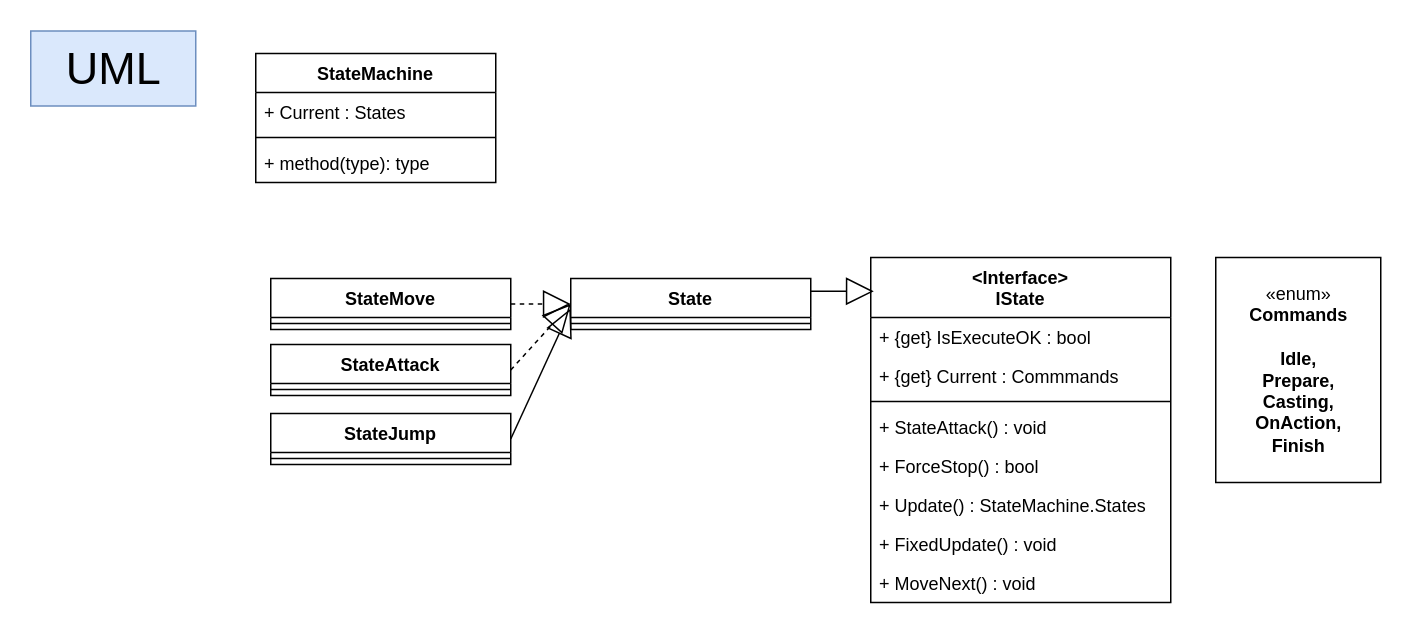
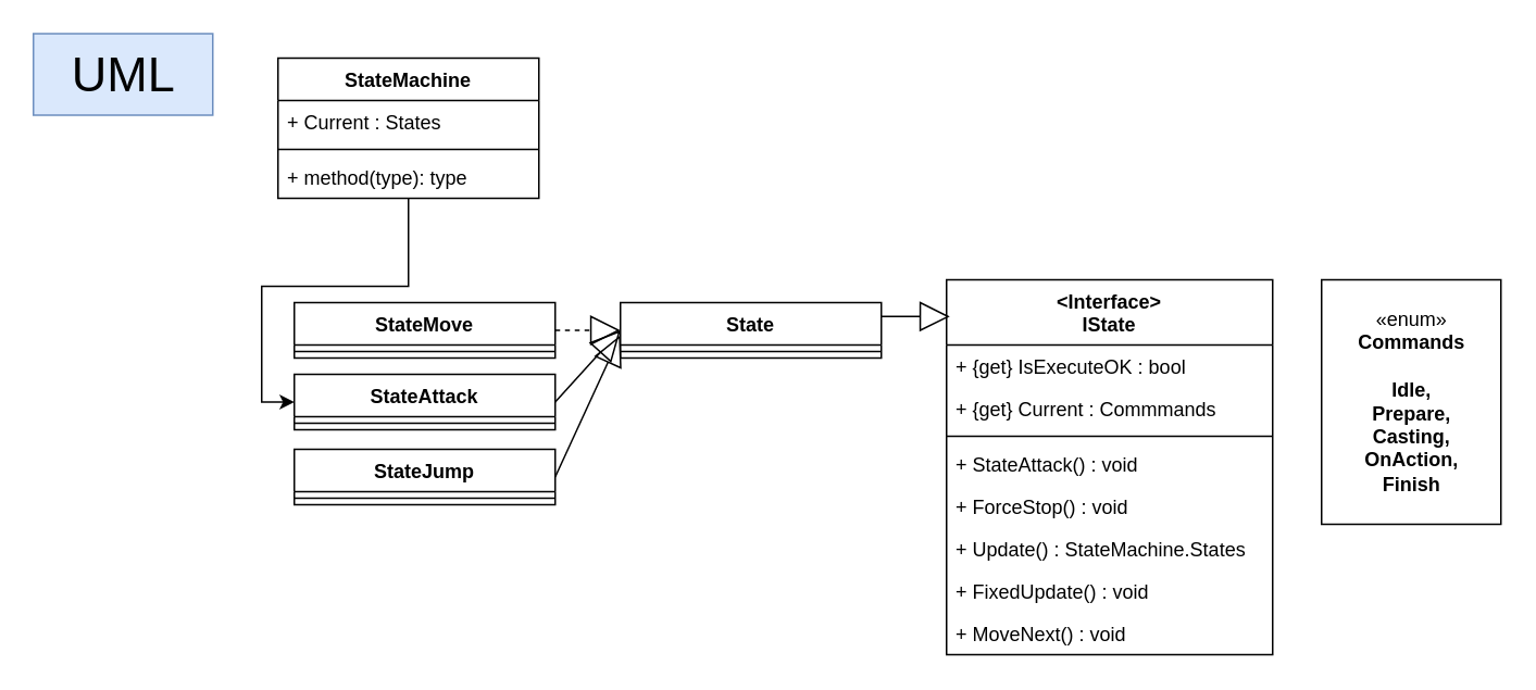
  <mxCell id="0" />
  <mxCell id="1" parent="0" />
+ <mxCell id="2" style="edgeStyle=orthogonalEdgeStyle;rounded=0;orthogonalLoop=1;jettySize=auto;html=1;entryX=0;entryY=0.5;entryDx=0;entryDy=0;fontSize=12;" edge="1" parent="1" source="3" target="21"><mxGeometry relative="1" as="geometry" /></mxCell>
  <mxCell id="3" value="StateMachine" style="swimlane;fontStyle=1;align=center;verticalAlign=top;childLayout=stackLayout;horizontal=1;startSize=26;horizontalStack=0;resizeParent=1;resizeParentMax=0;resizeLast=0;collapsible=1;marginBottom=0;" vertex="1" parent="1"><mxGeometry x="170" y="35" width="160" height="86" as="geometry" /></mxCell>
  <mxCell id="4" value="+ Current : States" style="text;strokeColor=none;fillColor=none;align=left;verticalAlign=top;spacingLeft=4;spacingRight=4;overflow=hidden;rotatable=0;points=[[0,0.5],[1,0.5]];portConstraint=eastwest;" vertex="1" parent="3"><mxGeometry y="26" width="160" height="26" as="geometry" /></mxCell>
  <mxCell id="5" value="" style="line;strokeWidth=1;fillColor=none;align=left;verticalAlign=middle;spacingTop=-1;spacingLeft=3;spacingRight=3;rotatable=0;labelPosition=right;points=[];portConstraint=eastwest;strokeColor=inherit;" vertex="1" parent="3"><mxGeometry y="52" width="160" height="8" as="geometry" /></mxCell>
  <mxCell id="6" value="+ method(type): type" style="text;strokeColor=none;fillColor=none;align=left;verticalAlign=top;spacingLeft=4;spacingRight=4;overflow=hidden;rotatable=0;points=[[0,0.5],[1,0.5]];portConstraint=eastwest;" vertex="1" parent="3"><mxGeometry y="60" width="160" height="26" as="geometry" /></mxCell>
  <mxCell id="7" value="&lt;font style=&quot;font-size: 30px;&quot;&gt;UML&lt;/font&gt;" style="html=1;fillColor=#dae8fc;strokeColor=#6c8ebf;" vertex="1" parent="1"><mxGeometry x="20" y="20" width="110" height="50" as="geometry" /></mxCell>
  <mxCell id="8" value="State" style="swimlane;fontStyle=1;align=center;verticalAlign=top;childLayout=stackLayout;horizontal=1;startSize=26;horizontalStack=0;resizeParent=1;resizeParentMax=0;resizeLast=0;collapsible=1;marginBottom=0;" vertex="1" parent="1"><mxGeometry x="380" y="185" width="160" height="34" as="geometry" /></mxCell>
  <mxCell id="9" value="" style="line;strokeWidth=1;fillColor=none;align=left;verticalAlign=middle;spacingTop=-1;spacingLeft=3;spacingRight=3;rotatable=0;labelPosition=right;points=[];portConstraint=eastwest;strokeColor=inherit;" vertex="1" parent="8"><mxGeometry y="26" width="160" height="8" as="geometry" /></mxCell>
  <mxCell id="10" value="&lt;Interface&gt;&#10;IState" style="swimlane;fontStyle=1;align=center;verticalAlign=top;childLayout=stackLayout;horizontal=1;startSize=40;horizontalStack=0;resizeParent=1;resizeParentMax=0;resizeLast=0;collapsible=1;marginBottom=0;" vertex="1" parent="1"><mxGeometry x="580" y="171" width="200" height="230" as="geometry" /></mxCell>
  <mxCell id="11" value="+ {get} IsExecuteOK : bool" style="text;strokeColor=none;fillColor=none;align=left;verticalAlign=top;spacingLeft=4;spacingRight=4;overflow=hidden;rotatable=0;points=[[0,0.5],[1,0.5]];portConstraint=eastwest;" vertex="1" parent="10"><mxGeometry y="40" width="200" height="26" as="geometry" /></mxCell>
  <mxCell id="12" value="+ {get} Current : Commmands" style="text;strokeColor=none;fillColor=none;align=left;verticalAlign=top;spacingLeft=4;spacingRight=4;overflow=hidden;rotatable=0;points=[[0,0.5],[1,0.5]];portConstraint=eastwest;" vertex="1" parent="10"><mxGeometry y="66" width="200" height="26" as="geometry" /></mxCell>
  <mxCell id="13" value="" style="line;strokeWidth=1;fillColor=none;align=left;verticalAlign=middle;spacingTop=-1;spacingLeft=3;spacingRight=3;rotatable=0;labelPosition=right;points=[];portConstraint=eastwest;strokeColor=inherit;" vertex="1" parent="10"><mxGeometry y="92" width="200" height="8" as="geometry" /></mxCell>
  <mxCell id="14" value="+ StateAttack() : void" style="text;strokeColor=none;fillColor=none;align=left;verticalAlign=top;spacingLeft=4;spacingRight=4;overflow=hidden;rotatable=0;points=[[0,0.5],[1,0.5]];portConstraint=eastwest;" vertex="1" parent="10"><mxGeometry y="100" width="200" height="26" as="geometry" /></mxCell>
- <mxCell id="15" value="+ ForceStop() : bool" style="text;strokeColor=none;fillColor=none;align=left;verticalAlign=top;spacingLeft=4;spacingRight=4;overflow=hidden;rotatable=0;points=[[0,0.5],[1,0.5]];portConstraint=eastwest;" vertex="1" parent="10"><mxGeometry y="126" width="200" height="26" as="geometry" /></mxCell>
+ <mxCell id="15" value="+ ForceStop() : void" style="text;strokeColor=none;fillColor=none;align=left;verticalAlign=top;spacingLeft=4;spacingRight=4;overflow=hidden;rotatable=0;points=[[0,0.5],[1,0.5]];portConstraint=eastwest;" vertex="1" parent="10"><mxGeometry y="126" width="200" height="26" as="geometry" /></mxCell>
  <mxCell id="16" value="+ Update() : StateMachine.States" style="text;strokeColor=none;fillColor=none;align=left;verticalAlign=top;spacingLeft=4;spacingRight=4;overflow=hidden;rotatable=0;points=[[0,0.5],[1,0.5]];portConstraint=eastwest;" vertex="1" parent="10"><mxGeometry y="152" width="200" height="26" as="geometry" /></mxCell>
  <mxCell id="17" value="+ FixedUpdate() : void" style="text;strokeColor=none;fillColor=none;align=left;verticalAlign=top;spacingLeft=4;spacingRight=4;overflow=hidden;rotatable=0;points=[[0,0.5],[1,0.5]];portConstraint=eastwest;" vertex="1" parent="10"><mxGeometry y="178" width="200" height="26" as="geometry" /></mxCell>
  <mxCell id="18" value="+ MoveNext() : void" style="text;strokeColor=none;fillColor=none;align=left;verticalAlign=top;spacingLeft=4;spacingRight=4;overflow=hidden;rotatable=0;points=[[0,0.5],[1,0.5]];portConstraint=eastwest;" vertex="1" parent="10"><mxGeometry y="204" width="200" height="26" as="geometry" /></mxCell>
  <mxCell id="19" value="«enum»&lt;br style=&quot;font-size: 12px;&quot;&gt;&lt;b style=&quot;font-size: 12px;&quot;&gt;Commands&lt;br&gt;&lt;br&gt;Idle,&lt;br&gt;&lt;/b&gt;&lt;b style=&quot;font-size: 12px;&quot;&gt;Prepare,&lt;br&gt;Casting,&lt;br&gt;OnAction,&lt;br&gt;Finish&lt;br&gt;&lt;/b&gt;" style="html=1;fontSize=12;" vertex="1" parent="1"><mxGeometry x="810" y="171" width="110" height="150" as="geometry" /></mxCell>
  <mxCell id="20" value="" style="endArrow=block;endSize=16;endFill=0;html=1;rounded=0;fontSize=12;exitX=1;exitY=0.25;exitDx=0;exitDy=0;entryX=0.01;entryY=0.098;entryDx=0;entryDy=0;entryPerimeter=0;" edge="1" parent="1" source="8" target="10"><mxGeometry width="160" relative="1" as="geometry"><mxPoint x="480" y="205" as="sourcePoint" /><mxPoint x="640" y="205" as="targetPoint" /></mxGeometry></mxCell>
  <mxCell id="21" value="StateAttack" style="swimlane;fontStyle=1;align=center;verticalAlign=top;childLayout=stackLayout;horizontal=1;startSize=26;horizontalStack=0;resizeParent=1;resizeParentMax=0;resizeLast=0;collapsible=1;marginBottom=0;" vertex="1" parent="1"><mxGeometry x="180" y="229" width="160" height="34" as="geometry" /></mxCell>
  <mxCell id="22" value="" style="line;strokeWidth=1;fillColor=none;align=left;verticalAlign=middle;spacingTop=-1;spacingLeft=3;spacingRight=3;rotatable=0;labelPosition=right;points=[];portConstraint=eastwest;strokeColor=inherit;" vertex="1" parent="21"><mxGeometry y="26" width="160" height="8" as="geometry" /></mxCell>
- <mxCell id="23" value="" style="endArrow=block;endSize=16;endFill=0;html=1;rounded=0;fontSize=12;exitX=1;exitY=0.5;exitDx=0;exitDy=0;entryX=0;entryY=0.5;entryDx=0;entryDy=0;dashed=1;" edge="1" parent="1" source="21" target="8"><mxGeometry width="160" relative="1" as="geometry"><mxPoint x="550" y="203.5" as="sourcePoint" /><mxPoint x="592" y="203.54" as="targetPoint" /></mxGeometry></mxCell>
+ <mxCell id="23" value="" style="endArrow=block;endSize=16;endFill=0;html=1;rounded=0;fontSize=12;exitX=1;exitY=0.5;exitDx=0;exitDy=0;entryX=0;entryY=0.5;entryDx=0;entryDy=0;" edge="1" parent="1" source="21" target="8"><mxGeometry width="160" relative="1" as="geometry"><mxPoint x="550" y="203.5" as="sourcePoint" /><mxPoint x="592" y="203.54" as="targetPoint" /></mxGeometry></mxCell>
  <mxCell id="24" value="StateMove" style="swimlane;fontStyle=1;align=center;verticalAlign=top;childLayout=stackLayout;horizontal=1;startSize=26;horizontalStack=0;resizeParent=1;resizeParentMax=0;resizeLast=0;collapsible=1;marginBottom=0;" vertex="1" parent="1"><mxGeometry x="180" y="185" width="160" height="34" as="geometry" /></mxCell>
  <mxCell id="25" value="" style="line;strokeWidth=1;fillColor=none;align=left;verticalAlign=middle;spacingTop=-1;spacingLeft=3;spacingRight=3;rotatable=0;labelPosition=right;points=[];portConstraint=eastwest;strokeColor=inherit;" vertex="1" parent="24"><mxGeometry y="26" width="160" height="8" as="geometry" /></mxCell>
  <mxCell id="26" value="" style="endArrow=block;endSize=16;endFill=0;html=1;rounded=0;fontSize=12;exitX=1;exitY=0.5;exitDx=0;exitDy=0;entryX=0;entryY=0.5;entryDx=0;entryDy=0;dashed=1;" edge="1" parent="1" source="24" target="8"><mxGeometry width="160" relative="1" as="geometry"><mxPoint x="350" y="256" as="sourcePoint" /><mxPoint x="390" y="212" as="targetPoint" /></mxGeometry></mxCell>
  <mxCell id="27" value="StateJump" style="swimlane;fontStyle=1;align=center;verticalAlign=top;childLayout=stackLayout;horizontal=1;startSize=26;horizontalStack=0;resizeParent=1;resizeParentMax=0;resizeLast=0;collapsible=1;marginBottom=0;" vertex="1" parent="1"><mxGeometry x="180" y="275" width="160" height="34" as="geometry" /></mxCell>
  <mxCell id="28" value="" style="line;strokeWidth=1;fillColor=none;align=left;verticalAlign=middle;spacingTop=-1;spacingLeft=3;spacingRight=3;rotatable=0;labelPosition=right;points=[];portConstraint=eastwest;strokeColor=inherit;" vertex="1" parent="27"><mxGeometry y="26" width="160" height="8" as="geometry" /></mxCell>
  <mxCell id="29" value="" style="endArrow=block;endSize=16;endFill=0;html=1;rounded=0;fontSize=12;exitX=1;exitY=0.5;exitDx=0;exitDy=0;" edge="1" parent="1" source="27"><mxGeometry width="160" relative="1" as="geometry"><mxPoint x="350" y="256" as="sourcePoint" /><mxPoint x="380" y="205" as="targetPoint" /></mxGeometry></mxCell>
